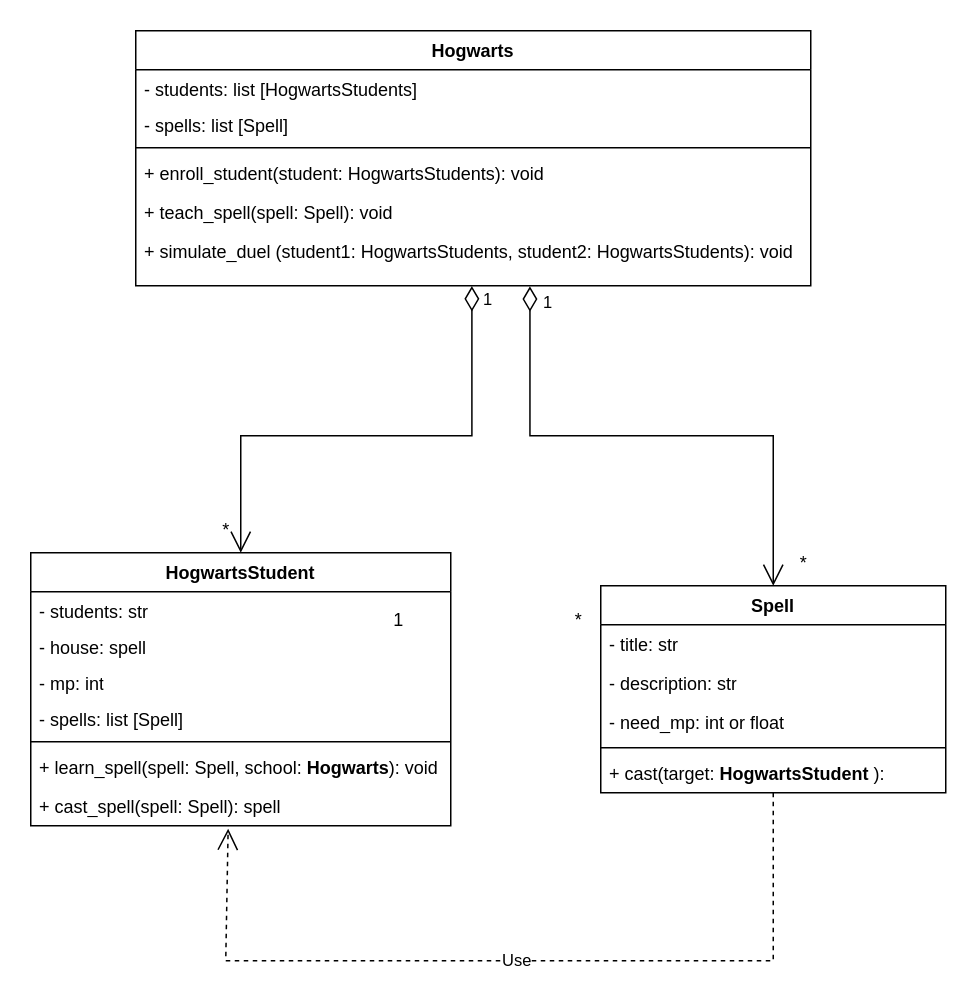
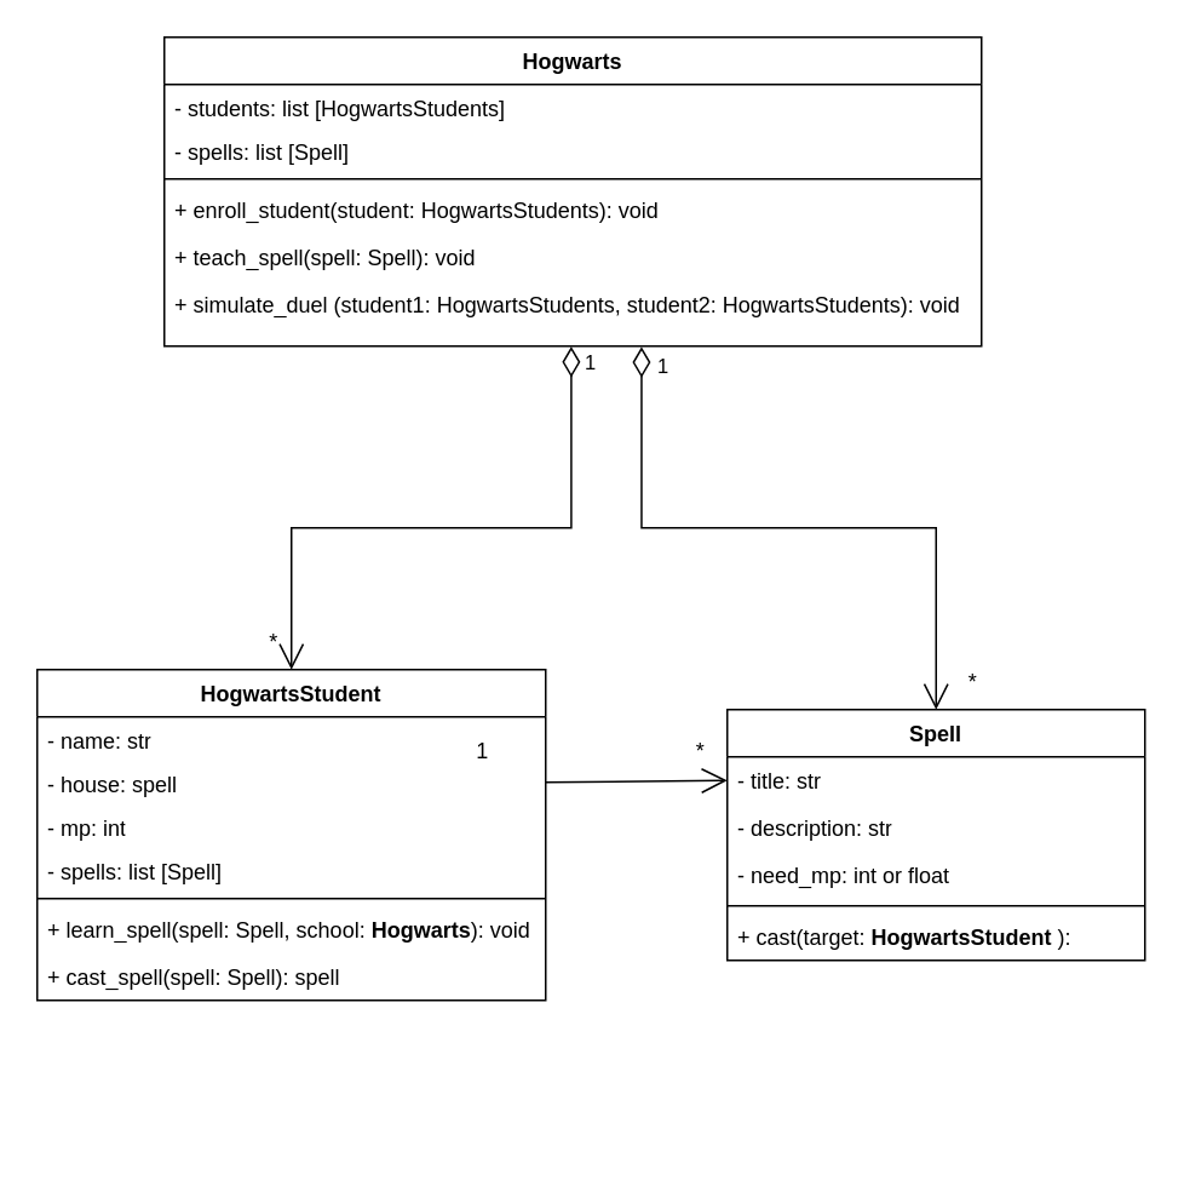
  <mxCell id="0" />
  <mxCell id="1" parent="0" />
  <mxCell id="2" value="HogwartsStudent" style="swimlane;fontStyle=1;align=center;verticalAlign=top;childLayout=stackLayout;horizontal=1;startSize=26;horizontalStack=0;resizeParent=1;resizeParentMax=0;resizeLast=0;collapsible=1;marginBottom=0;whiteSpace=wrap;html=1;" parent="1" vertex="1"><mxGeometry x="20" y="368" width="280" height="182" as="geometry" /></mxCell>
- <mxCell id="3" value="- students: str" style="text;strokeColor=none;fillColor=none;align=left;verticalAlign=top;spacingLeft=4;spacingRight=4;overflow=hidden;rotatable=0;points=[[0,0.5],[1,0.5]];portConstraint=eastwest;whiteSpace=wrap;html=1;" parent="2" vertex="1"><mxGeometry y="26" width="280" height="24" as="geometry" /></mxCell>
+ <mxCell id="3" value="- name: str" style="text;strokeColor=none;fillColor=none;align=left;verticalAlign=top;spacingLeft=4;spacingRight=4;overflow=hidden;rotatable=0;points=[[0,0.5],[1,0.5]];portConstraint=eastwest;whiteSpace=wrap;html=1;" parent="2" vertex="1"><mxGeometry y="26" width="280" height="24" as="geometry" /></mxCell>
  <mxCell id="4" value="- house: spell" style="text;strokeColor=none;fillColor=none;align=left;verticalAlign=top;spacingLeft=4;spacingRight=4;overflow=hidden;rotatable=0;points=[[0,0.5],[1,0.5]];portConstraint=eastwest;whiteSpace=wrap;html=1;" parent="2" vertex="1"><mxGeometry y="50" width="280" height="24" as="geometry" /></mxCell>
  <mxCell id="5" value="- mp: int" style="text;strokeColor=none;fillColor=none;align=left;verticalAlign=top;spacingLeft=4;spacingRight=4;overflow=hidden;rotatable=0;points=[[0,0.5],[1,0.5]];portConstraint=eastwest;whiteSpace=wrap;html=1;" parent="2" vertex="1"><mxGeometry y="74" width="280" height="24" as="geometry" /></mxCell>
  <mxCell id="6" value="- spells: list [Spell]" style="text;strokeColor=none;fillColor=none;align=left;verticalAlign=top;spacingLeft=4;spacingRight=4;overflow=hidden;rotatable=0;points=[[0,0.5],[1,0.5]];portConstraint=eastwest;whiteSpace=wrap;html=1;" parent="2" vertex="1"><mxGeometry y="98" width="280" height="24" as="geometry" /></mxCell>
  <mxCell id="7" value="" style="line;strokeWidth=1;fillColor=none;align=left;verticalAlign=middle;spacingTop=-1;spacingLeft=3;spacingRight=3;rotatable=0;labelPosition=right;points=[];portConstraint=eastwest;strokeColor=inherit;" parent="2" vertex="1"><mxGeometry y="122" width="280" height="8" as="geometry" /></mxCell>
  <mxCell id="8" value="+ learn_spell(spell: Spell, school:&amp;nbsp;&lt;span style=&quot;font-weight: 700; text-align: center;&quot;&gt;Hogwarts&lt;/span&gt;): void" style="text;strokeColor=none;fillColor=none;align=left;verticalAlign=top;spacingLeft=4;spacingRight=4;overflow=hidden;rotatable=0;points=[[0,0.5],[1,0.5]];portConstraint=eastwest;whiteSpace=wrap;html=1;" parent="2" vertex="1"><mxGeometry y="130" width="280" height="26" as="geometry" /></mxCell>
  <mxCell id="9" value="+ cast_spell(spell: Spell): spell" style="text;strokeColor=none;fillColor=none;align=left;verticalAlign=top;spacingLeft=4;spacingRight=4;overflow=hidden;rotatable=0;points=[[0,0.5],[1,0.5]];portConstraint=eastwest;whiteSpace=wrap;html=1;" parent="2" vertex="1"><mxGeometry y="156" width="280" height="26" as="geometry" /></mxCell>
  <mxCell id="10" value="Spell" style="swimlane;fontStyle=1;align=center;verticalAlign=top;childLayout=stackLayout;horizontal=1;startSize=26;horizontalStack=0;resizeParent=1;resizeParentMax=0;resizeLast=0;collapsible=1;marginBottom=0;whiteSpace=wrap;html=1;" parent="1" vertex="1"><mxGeometry x="400" y="390" width="230" height="138" as="geometry" /></mxCell>
  <mxCell id="11" value="- title: str" style="text;strokeColor=none;fillColor=none;align=left;verticalAlign=top;spacingLeft=4;spacingRight=4;overflow=hidden;rotatable=0;points=[[0,0.5],[1,0.5]];portConstraint=eastwest;whiteSpace=wrap;html=1;" parent="10" vertex="1"><mxGeometry y="26" width="230" height="26" as="geometry" /></mxCell>
  <mxCell id="12" value="- description: str" style="text;strokeColor=none;fillColor=none;align=left;verticalAlign=top;spacingLeft=4;spacingRight=4;overflow=hidden;rotatable=0;points=[[0,0.5],[1,0.5]];portConstraint=eastwest;whiteSpace=wrap;html=1;" parent="10" vertex="1"><mxGeometry y="52" width="230" height="26" as="geometry" /></mxCell>
  <mxCell id="13" value="- need_mp: int or float" style="text;strokeColor=none;fillColor=none;align=left;verticalAlign=top;spacingLeft=4;spacingRight=4;overflow=hidden;rotatable=0;points=[[0,0.5],[1,0.5]];portConstraint=eastwest;whiteSpace=wrap;html=1;" parent="10" vertex="1"><mxGeometry y="78" width="230" height="26" as="geometry" /></mxCell>
  <mxCell id="14" value="" style="line;strokeWidth=1;fillColor=none;align=left;verticalAlign=middle;spacingTop=-1;spacingLeft=3;spacingRight=3;rotatable=0;labelPosition=right;points=[];portConstraint=eastwest;strokeColor=inherit;" parent="10" vertex="1"><mxGeometry y="104" width="230" height="8" as="geometry" /></mxCell>
  <mxCell id="15" value="+ cast(target:&amp;nbsp;&lt;span style=&quot;font-weight: 700; text-align: center;&quot;&gt;HogwartsStudent&lt;/span&gt;&amp;nbsp;):" style="text;strokeColor=none;fillColor=none;align=left;verticalAlign=top;spacingLeft=4;spacingRight=4;overflow=hidden;rotatable=0;points=[[0,0.5],[1,0.5]];portConstraint=eastwest;whiteSpace=wrap;html=1;" parent="10" vertex="1"><mxGeometry y="112" width="230" height="26" as="geometry" /></mxCell>
  <mxCell id="16" value="Hogwarts" style="swimlane;fontStyle=1;align=center;verticalAlign=top;childLayout=stackLayout;horizontal=1;startSize=26;horizontalStack=0;resizeParent=1;resizeParentMax=0;resizeLast=0;collapsible=1;marginBottom=0;whiteSpace=wrap;html=1;" parent="1" vertex="1"><mxGeometry x="90" y="20" width="450" height="170" as="geometry" /></mxCell>
  <mxCell id="17" value="- students: list [HogwartsStudents]" style="text;strokeColor=none;fillColor=none;align=left;verticalAlign=top;spacingLeft=4;spacingRight=4;overflow=hidden;rotatable=0;points=[[0,0.5],[1,0.5]];portConstraint=eastwest;whiteSpace=wrap;html=1;" parent="16" vertex="1"><mxGeometry y="26" width="450" height="24" as="geometry" /></mxCell>
  <mxCell id="18" value="- spells: list [Spell]" style="text;strokeColor=none;fillColor=none;align=left;verticalAlign=top;spacingLeft=4;spacingRight=4;overflow=hidden;rotatable=0;points=[[0,0.5],[1,0.5]];portConstraint=eastwest;whiteSpace=wrap;html=1;" parent="16" vertex="1"><mxGeometry y="50" width="450" height="24" as="geometry" /></mxCell>
  <mxCell id="19" value="" style="line;strokeWidth=1;fillColor=none;align=left;verticalAlign=middle;spacingTop=-1;spacingLeft=3;spacingRight=3;rotatable=0;labelPosition=right;points=[];portConstraint=eastwest;strokeColor=inherit;" parent="16" vertex="1"><mxGeometry y="74" width="450" height="8" as="geometry" /></mxCell>
  <mxCell id="20" value="+ enroll_student(student: HogwartsStudents): void" style="text;strokeColor=none;fillColor=none;align=left;verticalAlign=top;spacingLeft=4;spacingRight=4;overflow=hidden;rotatable=0;points=[[0,0.5],[1,0.5]];portConstraint=eastwest;whiteSpace=wrap;html=1;" parent="16" vertex="1"><mxGeometry y="82" width="450" height="26" as="geometry" /></mxCell>
  <mxCell id="21" value="+ teach_spell(spell: Spell): void" style="text;strokeColor=none;fillColor=none;align=left;verticalAlign=top;spacingLeft=4;spacingRight=4;overflow=hidden;rotatable=0;points=[[0,0.5],[1,0.5]];portConstraint=eastwest;whiteSpace=wrap;html=1;" parent="16" vertex="1"><mxGeometry y="108" width="450" height="26" as="geometry" /></mxCell>
  <mxCell id="22" value="+ simulate_duel (student1: HogwartsStudents, student2: HogwartsStudents): void" style="text;strokeColor=none;fillColor=none;align=left;verticalAlign=top;spacingLeft=4;spacingRight=4;overflow=hidden;rotatable=0;points=[[0,0.5],[1,0.5]];portConstraint=eastwest;whiteSpace=wrap;html=1;" parent="16" vertex="1"><mxGeometry y="134" width="450" height="36" as="geometry" /></mxCell>
  <mxCell id="23" value="1" style="endArrow=open;html=1;endSize=12;startArrow=diamondThin;startSize=14;startFill=0;edgeStyle=orthogonalEdgeStyle;align=left;verticalAlign=bottom;rounded=0;exitX=0.498;exitY=1.006;exitDx=0;exitDy=0;exitPerimeter=0;entryX=0.5;entryY=0;entryDx=0;entryDy=0;" edge="1" parent="1" source="22" target="2"><mxGeometry x="-0.889" y="6" relative="1" as="geometry"><mxPoint x="230" y="250" as="sourcePoint" /><mxPoint x="390" y="250" as="targetPoint" /><Array as="points"><mxPoint x="314" y="290" /><mxPoint x="160" y="290" /></Array><mxPoint as="offset" /></mxGeometry></mxCell>
  <mxCell id="24" value="1" style="endArrow=open;html=1;endSize=12;startArrow=diamondThin;startSize=14;startFill=0;edgeStyle=orthogonalEdgeStyle;align=left;verticalAlign=bottom;rounded=0;exitX=0.584;exitY=1.011;exitDx=0;exitDy=0;exitPerimeter=0;entryX=0.5;entryY=0;entryDx=0;entryDy=0;" edge="1" parent="1" source="22" target="10"><mxGeometry x="-0.892" y="7" relative="1" as="geometry"><mxPoint x="210" y="230" as="sourcePoint" /><mxPoint x="370" y="230" as="targetPoint" /><mxPoint as="offset" /></mxGeometry></mxCell>
- <mxCell id="25" value="Use" style="endArrow=open;endSize=12;dashed=1;html=1;rounded=0;entryX=0.47;entryY=1.077;entryDx=0;entryDy=0;entryPerimeter=0;" edge="1" parent="1" source="15" target="9"><mxGeometry width="160" relative="1" as="geometry"><mxPoint x="420" y="580" as="sourcePoint" /><mxPoint x="750" y="310" as="targetPoint" /><Array as="points"><mxPoint x="515" y="640" /><mxPoint x="320" y="640" /><mxPoint x="150" y="640" /></Array></mxGeometry></mxCell>
+ <mxCell id="26" value="" style="endArrow=open;endFill=1;endSize=12;html=1;rounded=0;exitX=1;exitY=0.5;exitDx=0;exitDy=0;entryX=0;entryY=0.5;entryDx=0;entryDy=0;" edge="1" parent="1" source="4" target="11"><mxGeometry width="160" relative="1" as="geometry"><mxPoint x="590" y="360" as="sourcePoint" /><mxPoint x="750" y="360" as="targetPoint" /></mxGeometry></mxCell>
  <mxCell id="27" value="*" style="text;html=1;align=center;verticalAlign=middle;resizable=0;points=[];autosize=1;strokeColor=none;fillColor=none;" vertex="1" parent="1"><mxGeometry x="520" y="360" width="30" height="30" as="geometry" /></mxCell>
  <mxCell id="28" value="*" style="text;html=1;align=center;verticalAlign=middle;resizable=0;points=[];autosize=1;strokeColor=none;fillColor=none;" vertex="1" parent="1"><mxGeometry x="135" y="338" width="30" height="30" as="geometry" /></mxCell>
  <mxCell id="29" value="*" style="text;html=1;align=center;verticalAlign=middle;resizable=0;points=[];autosize=1;strokeColor=none;fillColor=none;" vertex="1" parent="1"><mxGeometry x="370" y="398" width="30" height="30" as="geometry" /></mxCell>
  <mxCell id="30" value="1" style="text;html=1;align=center;verticalAlign=middle;resizable=0;points=[];autosize=1;strokeColor=none;fillColor=none;" vertex="1" parent="1"><mxGeometry x="250" y="398" width="30" height="30" as="geometry" /></mxCell>
